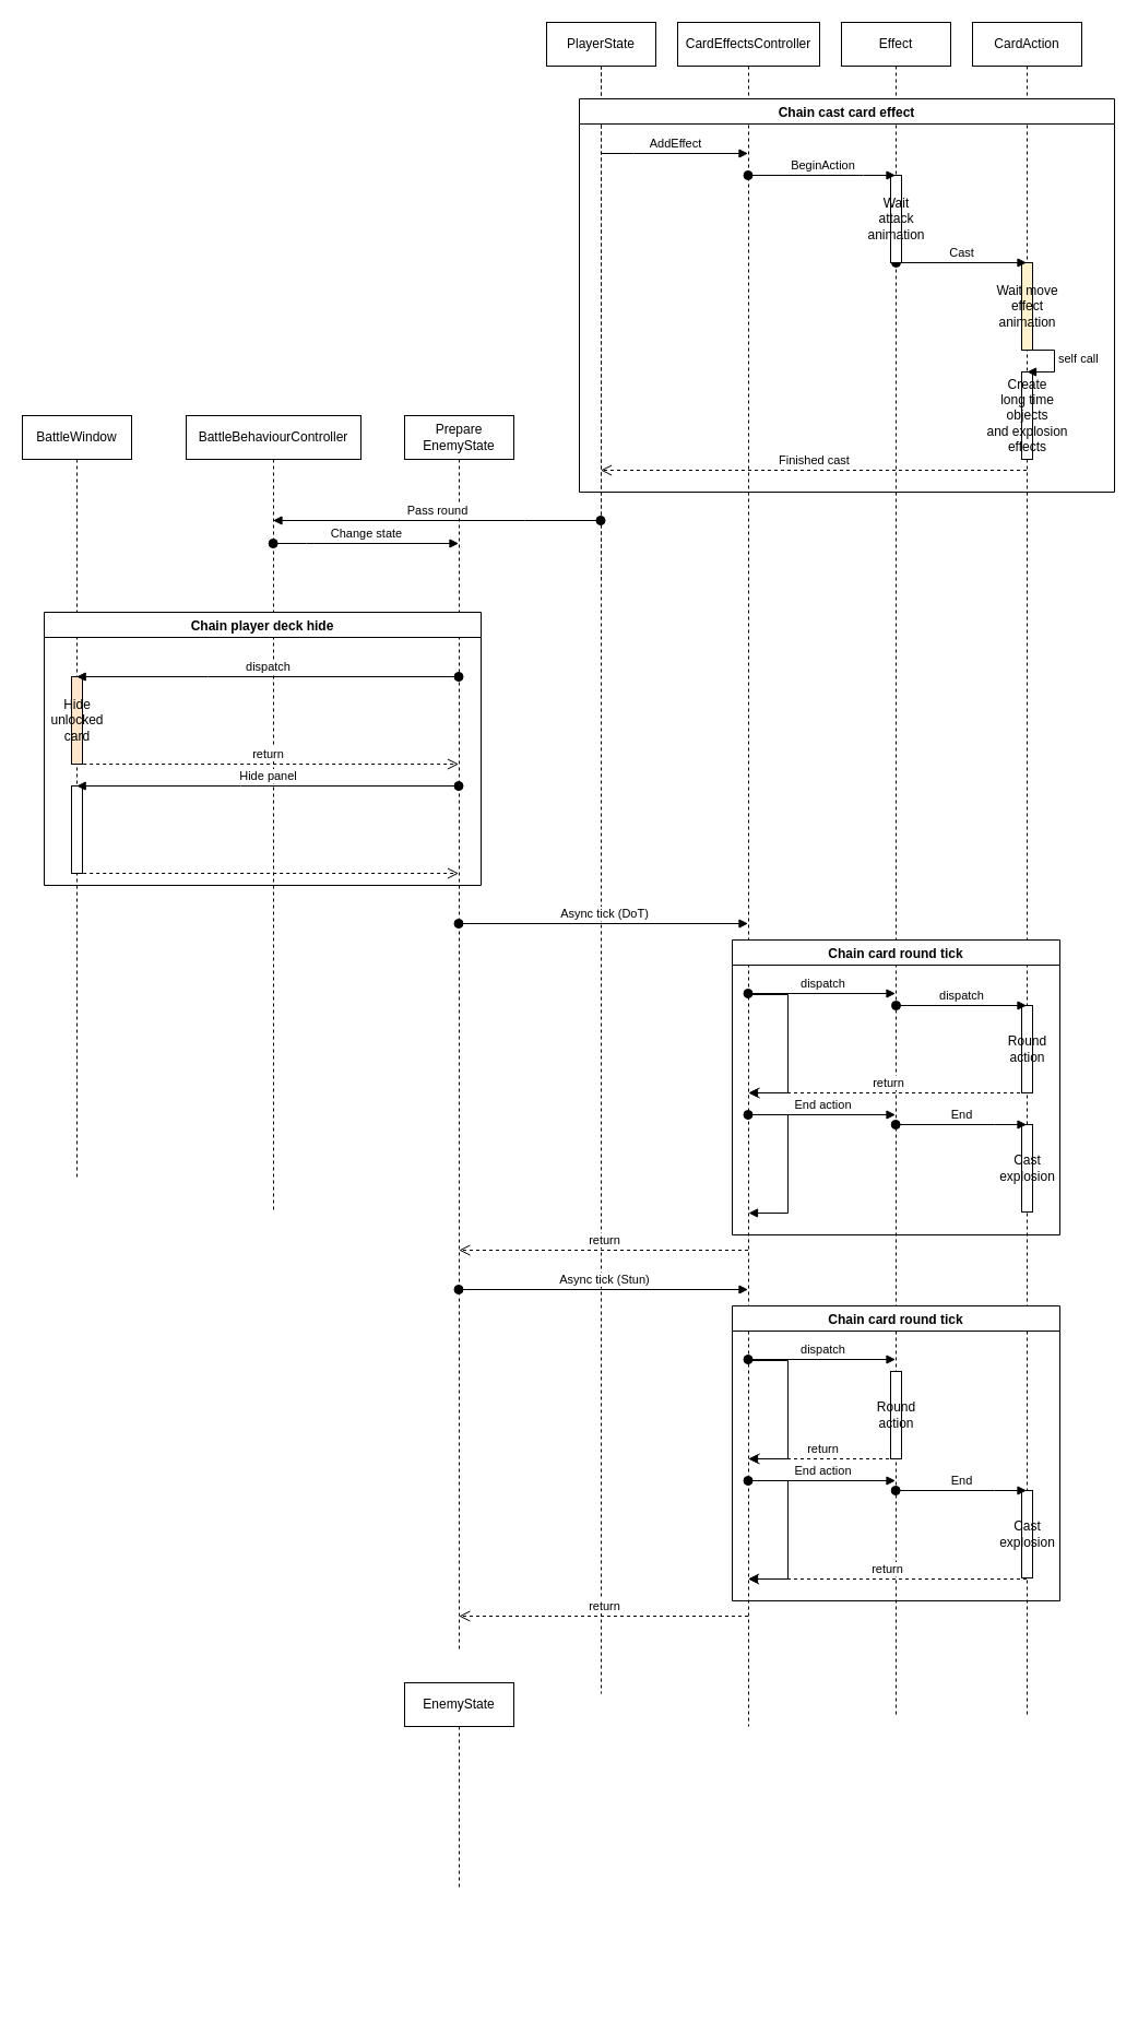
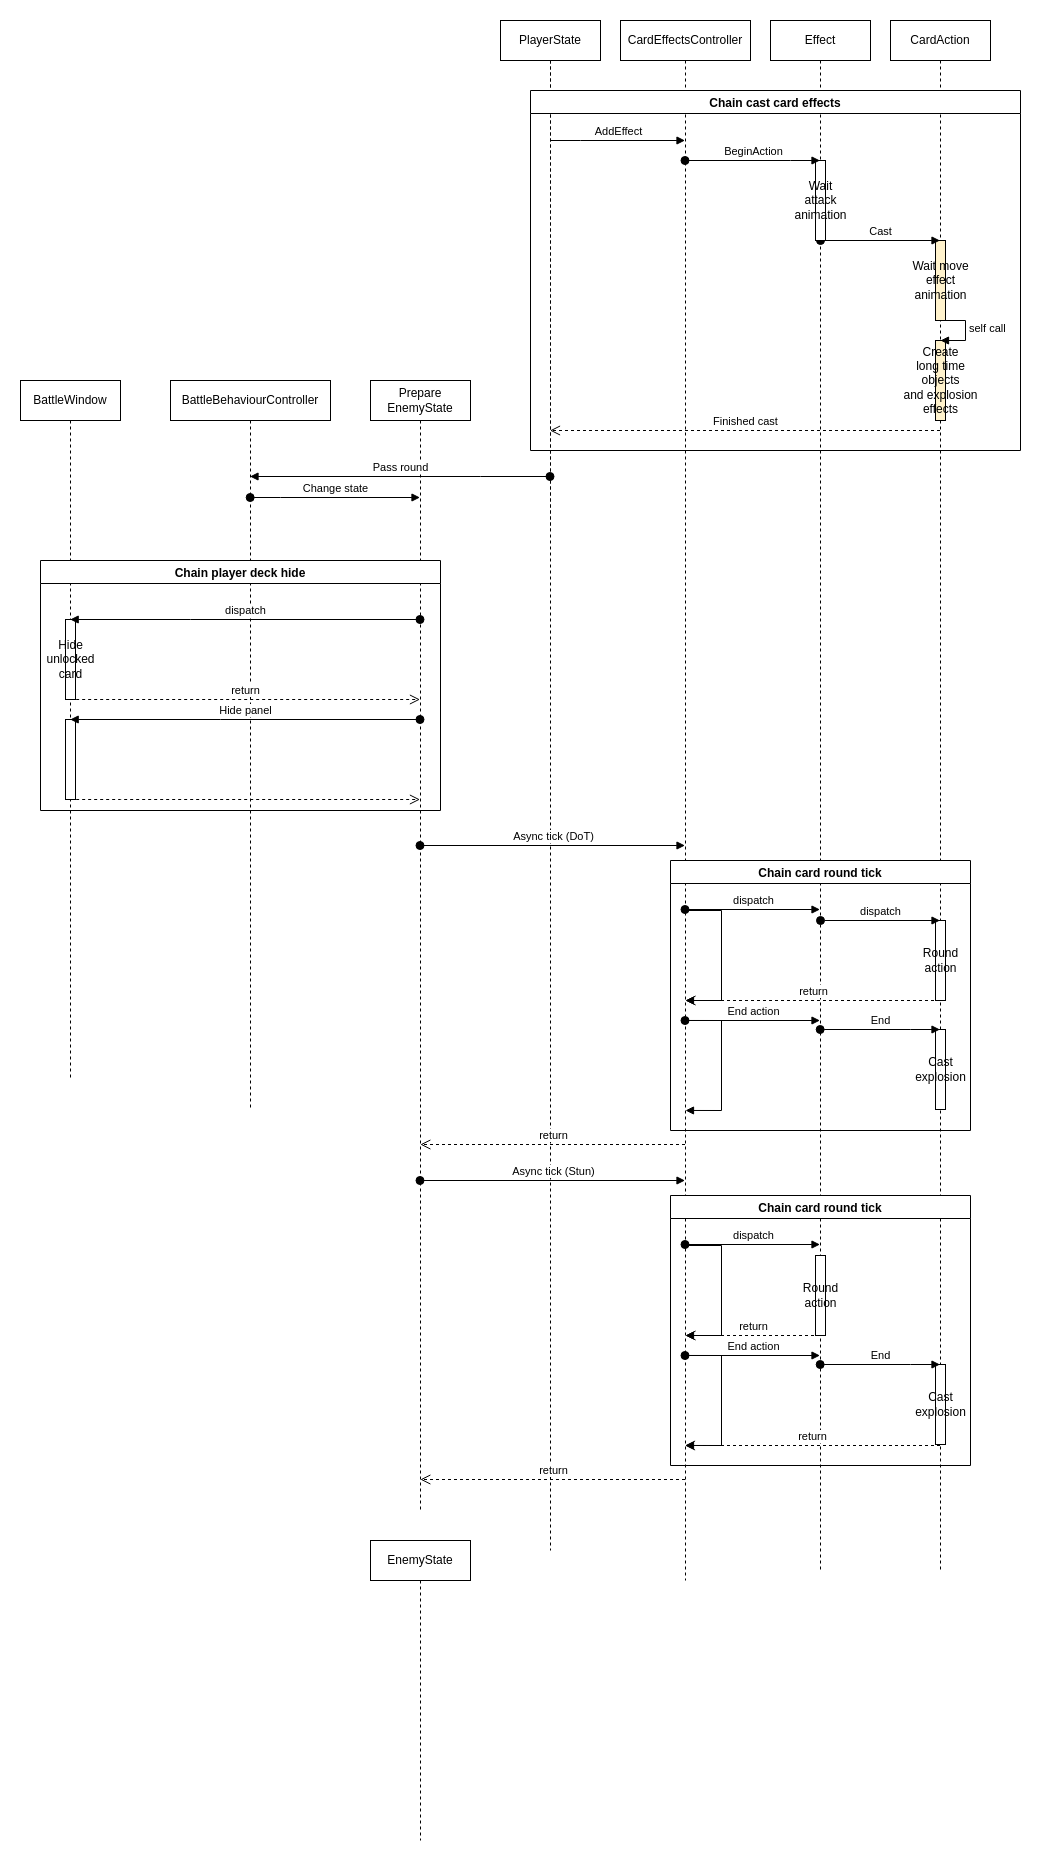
  <mxCell id="0" />
  <mxCell id="1" parent="0" />
  <mxCell id="2" value="PlayerState" style="shape=umlLifeline;perimeter=lifelinePerimeter;whiteSpace=wrap;html=1;container=1;collapsible=0;recursiveResize=0;outlineConnect=0;" parent="1" vertex="1"><mxGeometry x="500" y="20" width="100" height="510" as="geometry" /></mxCell>
  <mxCell id="3" value="CardEffectsController" style="shape=umlLifeline;perimeter=lifelinePerimeter;whiteSpace=wrap;html=1;container=1;collapsible=0;recursiveResize=0;outlineConnect=0;" parent="1" vertex="1"><mxGeometry x="620" y="20" width="130" height="1560" as="geometry" /></mxCell>
  <mxCell id="4" value="BattleWindow" style="shape=umlLifeline;perimeter=lifelinePerimeter;whiteSpace=wrap;html=1;container=1;collapsible=0;recursiveResize=0;outlineConnect=0;" parent="3" vertex="1"><mxGeometry x="-600" y="360" width="100" height="700" as="geometry" /></mxCell>
- <mxCell id="5" value="Hide&lt;br&gt;unlocked&lt;br&gt;card" style="html=1;points=[];perimeter=orthogonalPerimeter;fillColor=#ffe6cc;" parent="4" vertex="1"><mxGeometry x="45" y="239" width="10" height="80" as="geometry" /></mxCell>
+ <mxCell id="5" value="Hide&lt;br&gt;unlocked&lt;br&gt;card" style="html=1;points=[];perimeter=orthogonalPerimeter;" parent="4" vertex="1"><mxGeometry x="45" y="239" width="10" height="80" as="geometry" /></mxCell>
  <mxCell id="6" value="" style="html=1;points=[];perimeter=orthogonalPerimeter;" parent="4" vertex="1"><mxGeometry x="45" y="339" width="10" height="80" as="geometry" /></mxCell>
  <mxCell id="7" value="BattleBehaviourController" style="shape=umlLifeline;perimeter=lifelinePerimeter;whiteSpace=wrap;html=1;container=1;collapsible=0;recursiveResize=0;outlineConnect=0;" parent="3" vertex="1"><mxGeometry x="-450" y="360" width="160" height="730" as="geometry" /></mxCell>
  <mxCell id="8" value="Prepare&lt;br&gt;EnemyState" style="shape=umlLifeline;perimeter=lifelinePerimeter;whiteSpace=wrap;html=1;container=1;collapsible=0;recursiveResize=0;outlineConnect=0;" parent="3" vertex="1"><mxGeometry x="-250" y="360" width="100" height="1130" as="geometry" /></mxCell>
  <mxCell id="9" value="PlayerState" style="shape=umlLifeline;perimeter=lifelinePerimeter;whiteSpace=wrap;html=1;container=1;collapsible=0;recursiveResize=0;outlineConnect=0;" parent="3" vertex="1"><mxGeometry x="-120" width="100" height="1530" as="geometry" /></mxCell>
  <mxCell id="10" value="Pass round" style="html=1;verticalAlign=bottom;startArrow=oval;startFill=1;endArrow=block;startSize=8;rounded=0;" parent="3" edge="1"><mxGeometry width="60" relative="1" as="geometry"><mxPoint x="-70.5" y="456" as="sourcePoint" /><mxPoint x="-370.5" y="456" as="targetPoint" /><Array as="points"><mxPoint x="-140" y="456" /></Array></mxGeometry></mxCell>
  <mxCell id="11" value="AddEffect" style="html=1;verticalAlign=bottom;endArrow=block;rounded=0;" parent="3" edge="1"><mxGeometry width="80" relative="1" as="geometry"><mxPoint x="-70.5" y="120" as="sourcePoint" /><mxPoint x="64.5" y="120" as="targetPoint" /><Array as="points"><mxPoint x="-40" y="120" /></Array></mxGeometry></mxCell>
  <mxCell id="12" value="Change state" style="html=1;verticalAlign=bottom;startArrow=oval;startFill=1;endArrow=block;startSize=8;rounded=0;" parent="3" edge="1"><mxGeometry width="60" relative="1" as="geometry"><mxPoint x="-370.333" y="477" as="sourcePoint" /><mxPoint x="-200.5" y="477" as="targetPoint" /><Array as="points"><mxPoint x="-340" y="477" /></Array></mxGeometry></mxCell>
  <mxCell id="13" value="dispatch" style="html=1;verticalAlign=bottom;startArrow=oval;startFill=1;endArrow=block;startSize=8;rounded=0;" parent="3" edge="1"><mxGeometry width="60" relative="1" as="geometry"><mxPoint x="-200.5" y="599" as="sourcePoint" /><mxPoint x="-550.333" y="599" as="targetPoint" /><Array as="points"><mxPoint x="-430" y="599" /></Array></mxGeometry></mxCell>
  <mxCell id="14" value="return" style="html=1;verticalAlign=bottom;endArrow=open;dashed=1;endSize=8;rounded=0;" parent="3" edge="1"><mxGeometry relative="1" as="geometry"><mxPoint x="-550.333" y="679" as="sourcePoint" /><mxPoint x="-200.5" y="679" as="targetPoint" /><Array as="points"><mxPoint x="-420" y="679" /></Array></mxGeometry></mxCell>
  <mxCell id="15" value="Hide panel" style="html=1;verticalAlign=bottom;startArrow=oval;startFill=1;endArrow=block;startSize=8;rounded=0;" parent="3" edge="1"><mxGeometry width="60" relative="1" as="geometry"><mxPoint x="-200.5" y="699" as="sourcePoint" /><mxPoint x="-550.333" y="699" as="targetPoint" /><Array as="points"><mxPoint x="-400" y="699" /></Array></mxGeometry></mxCell>
  <mxCell id="16" value="" style="html=1;verticalAlign=bottom;endArrow=open;dashed=1;endSize=8;rounded=0;" parent="3" edge="1"><mxGeometry x="1" y="446" relative="1" as="geometry"><mxPoint x="-550.333" y="779" as="sourcePoint" /><mxPoint x="-200.5" y="779" as="targetPoint" /><Array as="points"><mxPoint x="-500" y="779" /></Array><mxPoint x="440" y="377" as="offset" /></mxGeometry></mxCell>
  <mxCell id="17" value="Async tick (DoT)" style="html=1;verticalAlign=bottom;startArrow=oval;startFill=1;endArrow=block;startSize=8;rounded=0;" edge="1" parent="3"><mxGeometry width="60" relative="1" as="geometry"><mxPoint x="-200.5" y="825" as="sourcePoint" /><mxPoint x="64.5" y="825" as="targetPoint" /></mxGeometry></mxCell>
  <mxCell id="18" value="" style="edgeStyle=orthogonalEdgeStyle;html=1;align=left;spacingLeft=2;endArrow=block;rounded=0;" edge="1" parent="3"><mxGeometry relative="1" as="geometry"><mxPoint x="65" y="890" as="sourcePoint" /><Array as="points"><mxPoint x="65" y="890" /><mxPoint x="101" y="890" /><mxPoint x="101" y="980" /></Array><mxPoint x="65" y="980" as="targetPoint" /></mxGeometry></mxCell>
  <mxCell id="19" value="" style="edgeStyle=orthogonalEdgeStyle;html=1;align=left;spacingLeft=2;endArrow=block;rounded=0;" edge="1" parent="3"><mxGeometry relative="1" as="geometry"><mxPoint x="65" y="999.98" as="sourcePoint" /><Array as="points"><mxPoint x="65" y="999.98" /><mxPoint x="101" y="999.98" /><mxPoint x="101" y="1089.98" /></Array><mxPoint x="65" y="1089.98" as="targetPoint" /></mxGeometry></mxCell>
  <mxCell id="20" value="return" style="html=1;verticalAlign=bottom;endArrow=open;dashed=1;endSize=8;rounded=0;" edge="1" parent="3"><mxGeometry relative="1" as="geometry"><mxPoint x="64.5" y="1124" as="sourcePoint" /><mxPoint x="-200.19" y="1124" as="targetPoint" /><Array as="points"><mxPoint x="-94.42" y="1124" /></Array></mxGeometry></mxCell>
  <mxCell id="21" value="CardAction" style="shape=umlLifeline;perimeter=lifelinePerimeter;whiteSpace=wrap;html=1;container=1;collapsible=0;recursiveResize=0;outlineConnect=0;" parent="1" vertex="1"><mxGeometry x="890" y="20" width="100" height="1550" as="geometry" /></mxCell>
  <mxCell id="22" value="Wait move&lt;br&gt;effect&lt;br&gt;animation" style="html=1;points=[];perimeter=orthogonalPerimeter;fillColor=#fff2cc;" parent="21" vertex="1"><mxGeometry x="45" y="220" width="10" height="80" as="geometry" /></mxCell>
- <mxCell id="23" value="Create&lt;br&gt;long time&lt;br&gt;objects&lt;br&gt;and explosion&lt;br&gt;effects" style="html=1;points=[];perimeter=orthogonalPerimeter;" parent="21" vertex="1"><mxGeometry x="45" y="320" width="10" height="80" as="geometry" /></mxCell>
+ <mxCell id="23" value="Create&lt;br&gt;long time&lt;br&gt;objects&lt;br&gt;and explosion&lt;br&gt;effects" style="html=1;points=[];perimeter=orthogonalPerimeter;fillColor=#fff2cc;" parent="21" vertex="1"><mxGeometry x="45" y="320" width="10" height="80" as="geometry" /></mxCell>
  <mxCell id="24" value="self call" style="edgeStyle=orthogonalEdgeStyle;html=1;align=left;spacingLeft=2;endArrow=block;rounded=0;entryX=1;entryY=0;" edge="1" parent="21"><mxGeometry relative="1" as="geometry"><mxPoint x="45" y="300" as="sourcePoint" /><Array as="points"><mxPoint x="75" y="300" /></Array><mxPoint x="50" y="320" as="targetPoint" /></mxGeometry></mxCell>
  <mxCell id="25" value="Cast&lt;br&gt;explosion" style="html=1;points=[];perimeter=orthogonalPerimeter;" vertex="1" parent="21"><mxGeometry x="45" y="1009" width="10" height="80" as="geometry" /></mxCell>
  <mxCell id="26" value="Effect" style="shape=umlLifeline;perimeter=lifelinePerimeter;whiteSpace=wrap;html=1;container=1;collapsible=0;recursiveResize=0;outlineConnect=0;" parent="1" vertex="1"><mxGeometry x="770" y="20" width="100" height="1550" as="geometry" /></mxCell>
  <mxCell id="27" value="" style="html=1;verticalAlign=bottom;startArrow=none;startFill=1;endArrow=block;startSize=8;rounded=0;" parent="26" edge="1"><mxGeometry width="60" relative="1" as="geometry"><mxPoint x="50.024" y="180" as="sourcePoint" /><mxPoint x="49.5" y="180" as="targetPoint" /><Array as="points" /></mxGeometry></mxCell>
  <mxCell id="28" value="Cast" style="html=1;verticalAlign=bottom;startArrow=oval;startFill=1;endArrow=block;startSize=8;rounded=0;" parent="26" edge="1"><mxGeometry width="60" relative="1" as="geometry"><mxPoint x="50" y="220" as="sourcePoint" /><mxPoint x="169.5" y="220" as="targetPoint" /></mxGeometry></mxCell>
  <mxCell id="29" value="Wait&lt;br&gt;attack&lt;br&gt;animation" style="html=1;points=[];perimeter=orthogonalPerimeter;" parent="26" vertex="1"><mxGeometry x="45" y="140" width="10" height="80" as="geometry" /></mxCell>
  <mxCell id="30" value="BeginAction" style="html=1;verticalAlign=bottom;startArrow=oval;startFill=1;endArrow=block;startSize=8;rounded=0;" parent="1" edge="1"><mxGeometry width="60" relative="1" as="geometry"><mxPoint x="684.5" y="160" as="sourcePoint" /><mxPoint x="819.5" y="160" as="targetPoint" /><Array as="points"><mxPoint x="790" y="160" /></Array></mxGeometry></mxCell>
  <mxCell id="31" value="Finished cast" style="html=1;verticalAlign=bottom;endArrow=open;dashed=1;endSize=8;rounded=0;" parent="1" edge="1"><mxGeometry relative="1" as="geometry"><mxPoint x="939.5" y="430" as="sourcePoint" /><mxPoint x="549.5" y="430" as="targetPoint" /><Array as="points"><mxPoint x="700" y="430" /></Array></mxGeometry></mxCell>
- <mxCell id="32" value="Chain cast card effect" style="swimlane;" vertex="1" parent="1"><mxGeometry x="530" y="90" width="490" height="360" as="geometry"><mxRectangle x="1420" y="180" width="140" height="30" as="alternateBounds" /></mxGeometry></mxCell>
+ <mxCell id="32" value="Chain cast card effects" style="swimlane;" vertex="1" parent="1"><mxGeometry x="530" y="90" width="490" height="360" as="geometry"><mxRectangle x="1420" y="180" width="140" height="30" as="alternateBounds" /></mxGeometry></mxCell>
  <mxCell id="33" value="dispatch" style="html=1;verticalAlign=bottom;startArrow=oval;startFill=1;endArrow=block;startSize=8;rounded=0;" edge="1" parent="1"><mxGeometry width="60" relative="1" as="geometry"><mxPoint x="684.5" y="909" as="sourcePoint" /><mxPoint x="819.5" y="909" as="targetPoint" /></mxGeometry></mxCell>
  <mxCell id="34" value="return" style="html=1;verticalAlign=bottom;endArrow=open;dashed=1;endSize=8;rounded=0;" edge="1" parent="1" source="21"><mxGeometry relative="1" as="geometry"><mxPoint x="819.5" y="1000" as="sourcePoint" /><mxPoint x="685.024" y="1000" as="targetPoint" /><Array as="points"><mxPoint x="720" y="1000" /></Array></mxGeometry></mxCell>
  <mxCell id="35" value="End action" style="html=1;verticalAlign=bottom;startArrow=oval;startFill=1;endArrow=block;startSize=8;rounded=0;" edge="1" parent="1"><mxGeometry width="60" relative="1" as="geometry"><mxPoint x="684.5" y="1020" as="sourcePoint" /><mxPoint x="819.5" y="1020" as="targetPoint" /></mxGeometry></mxCell>
  <mxCell id="36" value="End" style="html=1;verticalAlign=bottom;startArrow=oval;startFill=1;endArrow=block;startSize=8;rounded=0;" edge="1" parent="1"><mxGeometry width="60" relative="1" as="geometry"><mxPoint x="819.667" y="1029" as="sourcePoint" /><mxPoint x="939.5" y="1029" as="targetPoint" /><Array as="points"><mxPoint x="910" y="1029" /></Array></mxGeometry></mxCell>
  <mxCell id="37" value="Chain card round tick" style="swimlane;" vertex="1" parent="1"><mxGeometry x="670" y="860" width="300" height="270" as="geometry" /></mxCell>
  <mxCell id="38" value="Round&lt;br&gt;action" style="html=1;points=[];perimeter=orthogonalPerimeter;" vertex="1" parent="37"><mxGeometry x="265" y="60" width="10" height="80" as="geometry" /></mxCell>
  <mxCell id="39" value="dispatch" style="html=1;verticalAlign=bottom;startArrow=oval;startFill=1;endArrow=block;startSize=8;rounded=0;" edge="1" parent="37" target="21"><mxGeometry width="60" relative="1" as="geometry"><mxPoint x="150" y="60" as="sourcePoint" /><mxPoint x="229" y="60" as="targetPoint" /></mxGeometry></mxCell>
  <mxCell id="40" value="Async tick (Stun)" style="html=1;verticalAlign=bottom;startArrow=oval;startFill=1;endArrow=block;startSize=8;rounded=0;" edge="1" parent="1"><mxGeometry width="60" relative="1" as="geometry"><mxPoint x="419.5" y="1180" as="sourcePoint" /><mxPoint x="684.5" y="1180" as="targetPoint" /></mxGeometry></mxCell>
  <mxCell id="41" value="" style="edgeStyle=orthogonalEdgeStyle;html=1;align=left;spacingLeft=2;endArrow=block;rounded=0;" edge="1" parent="1"><mxGeometry relative="1" as="geometry"><mxPoint x="685" y="1245" as="sourcePoint" /><Array as="points"><mxPoint x="685" y="1245" /><mxPoint x="721" y="1245" /><mxPoint x="721" y="1335" /></Array><mxPoint x="685" y="1335" as="targetPoint" /></mxGeometry></mxCell>
  <mxCell id="42" value="" style="edgeStyle=orthogonalEdgeStyle;html=1;align=left;spacingLeft=2;endArrow=block;rounded=0;" edge="1" parent="1"><mxGeometry relative="1" as="geometry"><mxPoint x="685" y="1354.98" as="sourcePoint" /><Array as="points"><mxPoint x="685" y="1354.98" /><mxPoint x="721" y="1354.98" /><mxPoint x="721" y="1444.98" /></Array><mxPoint x="685" y="1444.98" as="targetPoint" /></mxGeometry></mxCell>
  <mxCell id="43" value="return" style="html=1;verticalAlign=bottom;endArrow=open;dashed=1;endSize=8;rounded=0;" edge="1" parent="1"><mxGeometry relative="1" as="geometry"><mxPoint x="684.5" y="1479" as="sourcePoint" /><mxPoint x="419.81" y="1479" as="targetPoint" /><Array as="points"><mxPoint x="525.58" y="1479" /></Array></mxGeometry></mxCell>
  <mxCell id="44" value="Cast&lt;br&gt;explosion" style="html=1;points=[];perimeter=orthogonalPerimeter;" vertex="1" parent="1"><mxGeometry x="935" y="1364" width="10" height="80" as="geometry" /></mxCell>
  <mxCell id="45" value="Round&lt;br&gt;action" style="html=1;points=[];perimeter=orthogonalPerimeter;" vertex="1" parent="1"><mxGeometry x="815" y="1255" width="10" height="80" as="geometry" /></mxCell>
  <mxCell id="46" value="dispatch" style="html=1;verticalAlign=bottom;startArrow=oval;startFill=1;endArrow=block;startSize=8;rounded=0;" edge="1" parent="1"><mxGeometry width="60" relative="1" as="geometry"><mxPoint x="684.5" y="1244" as="sourcePoint" /><mxPoint x="819.5" y="1244" as="targetPoint" /></mxGeometry></mxCell>
  <mxCell id="47" value="return" style="html=1;verticalAlign=bottom;endArrow=open;dashed=1;endSize=8;rounded=0;" edge="1" parent="1"><mxGeometry relative="1" as="geometry"><mxPoint x="819.5" y="1335" as="sourcePoint" /><mxPoint x="685.024" y="1335" as="targetPoint" /><Array as="points"><mxPoint x="720" y="1335" /></Array></mxGeometry></mxCell>
  <mxCell id="48" value="End action" style="html=1;verticalAlign=bottom;startArrow=oval;startFill=1;endArrow=block;startSize=8;rounded=0;" edge="1" parent="1"><mxGeometry width="60" relative="1" as="geometry"><mxPoint x="684.5" y="1355" as="sourcePoint" /><mxPoint x="819.5" y="1355" as="targetPoint" /></mxGeometry></mxCell>
  <mxCell id="49" value="End" style="html=1;verticalAlign=bottom;startArrow=oval;startFill=1;endArrow=block;startSize=8;rounded=0;" edge="1" parent="1"><mxGeometry width="60" relative="1" as="geometry"><mxPoint x="819.667" y="1364" as="sourcePoint" /><mxPoint x="939.5" y="1364" as="targetPoint" /><Array as="points"><mxPoint x="910" y="1364" /></Array></mxGeometry></mxCell>
  <mxCell id="50" value="return" style="html=1;verticalAlign=bottom;endArrow=open;dashed=1;endSize=8;rounded=0;" edge="1" parent="1"><mxGeometry relative="1" as="geometry"><mxPoint x="939.5" y="1445" as="sourcePoint" /><mxPoint x="684.5" y="1445" as="targetPoint" /><Array as="points"><mxPoint x="787.74" y="1445" /></Array></mxGeometry></mxCell>
  <mxCell id="51" value="Chain card round tick" style="swimlane;" vertex="1" parent="1"><mxGeometry x="670" y="1195" width="300" height="270" as="geometry" /></mxCell>
- <mxCell id="52" value="EnemyState" style="shape=umlLifeline;perimeter=lifelinePerimeter;whiteSpace=wrap;html=1;container=1;collapsible=0;recursiveResize=0;outlineConnect=0;" vertex="1" parent="1"><mxGeometry x="370" y="1540" width="100" height="190" as="geometry" /></mxCell>
+ <mxCell id="52" value="EnemyState" style="shape=umlLifeline;perimeter=lifelinePerimeter;whiteSpace=wrap;html=1;container=1;collapsible=0;recursiveResize=0;outlineConnect=0;" vertex="1" parent="1"><mxGeometry x="370" y="1540" width="100" height="300" as="geometry" /></mxCell>
  <mxCell id="53" value="Chain player deck hide" style="swimlane;" vertex="1" parent="1"><mxGeometry x="40" y="560" width="400" height="250" as="geometry" /></mxCell>
